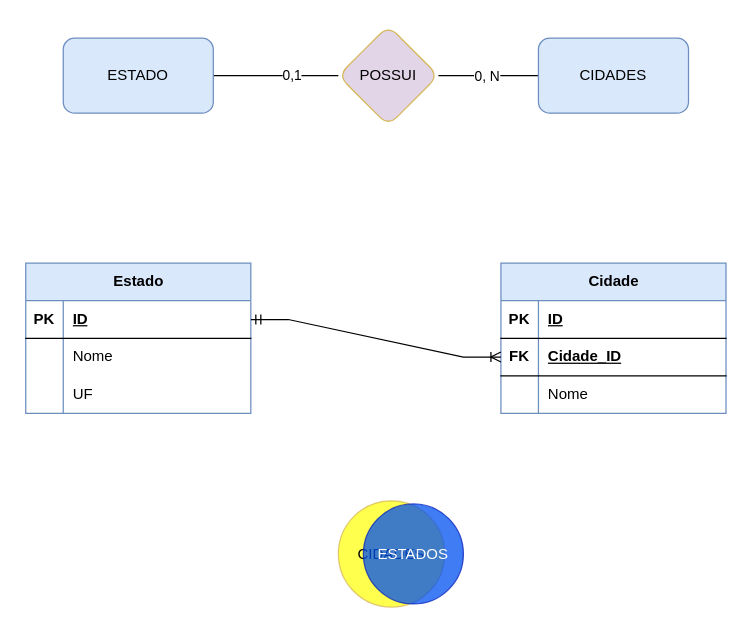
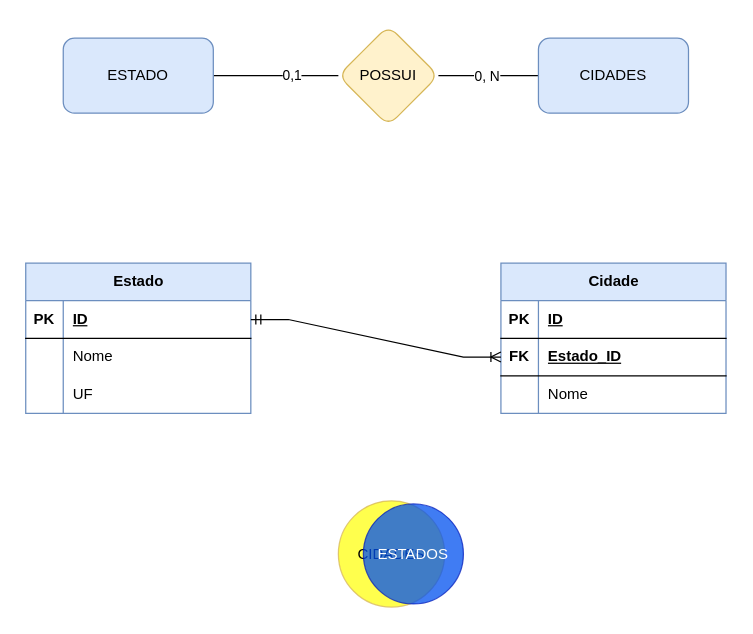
  <mxCell id="0" />
  <mxCell id="1" parent="0" />
  <mxCell id="2" value="" style="edgeStyle=orthogonalEdgeStyle;rounded=0;orthogonalLoop=1;jettySize=auto;html=1;endArrow=none;endFill=0;" edge="1" parent="1" source="4" target="7"><mxGeometry relative="1" as="geometry" /></mxCell>
  <mxCell id="3" value="0,1" style="edgeLabel;html=1;align=center;verticalAlign=middle;resizable=0;points=[];" vertex="1" connectable="0" parent="2"><mxGeometry x="0.233" y="1" relative="1" as="geometry"><mxPoint as="offset" /></mxGeometry></mxCell>
  <mxCell id="4" value="ESTADO" style="rounded=1;whiteSpace=wrap;html=1;fillColor=#dae8fc;strokeColor=#6c8ebf;" vertex="1" parent="1"><mxGeometry x="50" y="30" width="120" height="60" as="geometry" /></mxCell>
  <mxCell id="5" value="" style="edgeStyle=orthogonalEdgeStyle;rounded=0;orthogonalLoop=1;jettySize=auto;html=1;endArrow=none;endFill=0;" edge="1" parent="1" source="7" target="8"><mxGeometry relative="1" as="geometry" /></mxCell>
  <mxCell id="6" value="0, N" style="edgeLabel;html=1;align=center;verticalAlign=middle;resizable=0;points=[];" vertex="1" connectable="0" parent="5"><mxGeometry x="-0.046" y="-1" relative="1" as="geometry"><mxPoint y="-1" as="offset" /></mxGeometry></mxCell>
- <mxCell id="7" value="POSSUI" style="rhombus;whiteSpace=wrap;html=1;rounded=1;fillColor=#e1d5e7;strokeColor=#d6b656;" vertex="1" parent="1"><mxGeometry x="270" y="20" width="80" height="80" as="geometry" /></mxCell>
+ <mxCell id="7" value="POSSUI" style="rhombus;whiteSpace=wrap;html=1;rounded=1;fillColor=#fff2cc;strokeColor=#d6b656;" vertex="1" parent="1"><mxGeometry x="270" y="20" width="80" height="80" as="geometry" /></mxCell>
  <mxCell id="8" value="CIDADES" style="whiteSpace=wrap;html=1;rounded=1;fillColor=#dae8fc;strokeColor=#6c8ebf;" vertex="1" parent="1"><mxGeometry x="430" y="30" width="120" height="60" as="geometry" /></mxCell>
  <mxCell id="9" value="Estado" style="shape=table;startSize=30;container=1;collapsible=1;childLayout=tableLayout;fixedRows=1;rowLines=0;fontStyle=1;align=center;resizeLast=1;html=1;fillColor=#dae8fc;strokeColor=#6c8ebf;" vertex="1" parent="1"><mxGeometry x="20" y="210" width="180" height="120" as="geometry" /></mxCell>
  <mxCell id="10" value="" style="shape=tableRow;horizontal=0;startSize=0;swimlaneHead=0;swimlaneBody=0;fillColor=none;collapsible=0;dropTarget=0;points=[[0,0.5],[1,0.5]];portConstraint=eastwest;top=0;left=0;right=0;bottom=1;" vertex="1" parent="9"><mxGeometry y="30" width="180" height="30" as="geometry" /></mxCell>
  <mxCell id="11" value="PK" style="shape=partialRectangle;connectable=0;fillColor=none;top=0;left=0;bottom=0;right=0;fontStyle=1;overflow=hidden;whiteSpace=wrap;html=1;" vertex="1" parent="10"><mxGeometry width="30" height="30" as="geometry"><mxRectangle width="30" height="30" as="alternateBounds" /></mxGeometry></mxCell>
  <mxCell id="12" value="ID" style="shape=partialRectangle;connectable=0;fillColor=none;top=0;left=0;bottom=0;right=0;align=left;spacingLeft=6;fontStyle=5;overflow=hidden;whiteSpace=wrap;html=1;" vertex="1" parent="10"><mxGeometry x="30" width="150" height="30" as="geometry"><mxRectangle width="150" height="30" as="alternateBounds" /></mxGeometry></mxCell>
  <mxCell id="13" value="" style="shape=tableRow;horizontal=0;startSize=0;swimlaneHead=0;swimlaneBody=0;fillColor=none;collapsible=0;dropTarget=0;points=[[0,0.5],[1,0.5]];portConstraint=eastwest;top=0;left=0;right=0;bottom=0;" vertex="1" parent="9"><mxGeometry y="60" width="180" height="30" as="geometry" /></mxCell>
  <mxCell id="14" value="" style="shape=partialRectangle;connectable=0;fillColor=none;top=0;left=0;bottom=0;right=0;editable=1;overflow=hidden;whiteSpace=wrap;html=1;" vertex="1" parent="13"><mxGeometry width="30" height="30" as="geometry"><mxRectangle width="30" height="30" as="alternateBounds" /></mxGeometry></mxCell>
  <mxCell id="15" value="Nome" style="shape=partialRectangle;connectable=0;fillColor=none;top=0;left=0;bottom=0;right=0;align=left;spacingLeft=6;overflow=hidden;whiteSpace=wrap;html=1;" vertex="1" parent="13"><mxGeometry x="30" width="150" height="30" as="geometry"><mxRectangle width="150" height="30" as="alternateBounds" /></mxGeometry></mxCell>
  <mxCell id="16" value="" style="shape=tableRow;horizontal=0;startSize=0;swimlaneHead=0;swimlaneBody=0;fillColor=none;collapsible=0;dropTarget=0;points=[[0,0.5],[1,0.5]];portConstraint=eastwest;top=0;left=0;right=0;bottom=0;" vertex="1" parent="9"><mxGeometry y="90" width="180" height="30" as="geometry" /></mxCell>
  <mxCell id="17" value="" style="shape=partialRectangle;connectable=0;fillColor=none;top=0;left=0;bottom=0;right=0;editable=1;overflow=hidden;whiteSpace=wrap;html=1;" vertex="1" parent="16"><mxGeometry width="30" height="30" as="geometry"><mxRectangle width="30" height="30" as="alternateBounds" /></mxGeometry></mxCell>
  <mxCell id="18" value="UF" style="shape=partialRectangle;connectable=0;fillColor=none;top=0;left=0;bottom=0;right=0;align=left;spacingLeft=6;overflow=hidden;whiteSpace=wrap;html=1;" vertex="1" parent="16"><mxGeometry x="30" width="150" height="30" as="geometry"><mxRectangle width="150" height="30" as="alternateBounds" /></mxGeometry></mxCell>
  <mxCell id="19" value="Cidade" style="shape=table;startSize=30;container=1;collapsible=1;childLayout=tableLayout;fixedRows=1;rowLines=0;fontStyle=1;align=center;resizeLast=1;html=1;fillColor=#dae8fc;strokeColor=#6c8ebf;" vertex="1" parent="1"><mxGeometry x="400" y="210" width="180" height="120" as="geometry" /></mxCell>
  <mxCell id="20" value="" style="shape=tableRow;horizontal=0;startSize=0;swimlaneHead=0;swimlaneBody=0;fillColor=none;collapsible=0;dropTarget=0;points=[[0,0.5],[1,0.5]];portConstraint=eastwest;top=0;left=0;right=0;bottom=1;" vertex="1" parent="19"><mxGeometry y="30" width="180" height="30" as="geometry" /></mxCell>
  <mxCell id="21" value="PK" style="shape=partialRectangle;connectable=0;fillColor=none;top=0;left=0;bottom=0;right=0;fontStyle=1;overflow=hidden;whiteSpace=wrap;html=1;" vertex="1" parent="20"><mxGeometry width="30" height="30" as="geometry"><mxRectangle width="30" height="30" as="alternateBounds" /></mxGeometry></mxCell>
  <mxCell id="22" value="ID" style="shape=partialRectangle;connectable=0;fillColor=none;top=0;left=0;bottom=0;right=0;align=left;spacingLeft=6;fontStyle=5;overflow=hidden;whiteSpace=wrap;html=1;" vertex="1" parent="20"><mxGeometry x="30" width="150" height="30" as="geometry"><mxRectangle width="150" height="30" as="alternateBounds" /></mxGeometry></mxCell>
  <mxCell id="23" value="" style="shape=tableRow;horizontal=0;startSize=0;swimlaneHead=0;swimlaneBody=0;fillColor=none;collapsible=0;dropTarget=0;points=[[0,0.5],[1,0.5]];portConstraint=eastwest;top=0;left=0;right=0;bottom=1;" vertex="1" parent="19"><mxGeometry y="60" width="180" height="30" as="geometry" /></mxCell>
  <mxCell id="24" value="FK" style="shape=partialRectangle;connectable=0;fillColor=none;top=0;left=0;bottom=0;right=0;fontStyle=1;overflow=hidden;whiteSpace=wrap;html=1;" vertex="1" parent="23"><mxGeometry width="30" height="30" as="geometry"><mxRectangle width="30" height="30" as="alternateBounds" /></mxGeometry></mxCell>
- <mxCell id="25" value="Cidade_ID" style="shape=partialRectangle;connectable=0;fillColor=none;top=0;left=0;bottom=0;right=0;align=left;spacingLeft=6;fontStyle=5;overflow=hidden;whiteSpace=wrap;html=1;" vertex="1" parent="23"><mxGeometry x="30" width="150" height="30" as="geometry"><mxRectangle width="150" height="30" as="alternateBounds" /></mxGeometry></mxCell>
+ <mxCell id="25" value="Estado_ID" style="shape=partialRectangle;connectable=0;fillColor=none;top=0;left=0;bottom=0;right=0;align=left;spacingLeft=6;fontStyle=5;overflow=hidden;whiteSpace=wrap;html=1;" vertex="1" parent="23"><mxGeometry x="30" width="150" height="30" as="geometry"><mxRectangle width="150" height="30" as="alternateBounds" /></mxGeometry></mxCell>
  <mxCell id="26" value="" style="shape=tableRow;horizontal=0;startSize=0;swimlaneHead=0;swimlaneBody=0;fillColor=none;collapsible=0;dropTarget=0;points=[[0,0.5],[1,0.5]];portConstraint=eastwest;top=0;left=0;right=0;bottom=0;" vertex="1" parent="19"><mxGeometry y="90" width="180" height="30" as="geometry" /></mxCell>
  <mxCell id="27" value="" style="shape=partialRectangle;connectable=0;fillColor=none;top=0;left=0;bottom=0;right=0;editable=1;overflow=hidden;whiteSpace=wrap;html=1;" vertex="1" parent="26"><mxGeometry width="30" height="30" as="geometry"><mxRectangle width="30" height="30" as="alternateBounds" /></mxGeometry></mxCell>
  <mxCell id="28" value="Nome" style="shape=partialRectangle;connectable=0;fillColor=none;top=0;left=0;bottom=0;right=0;align=left;spacingLeft=6;overflow=hidden;whiteSpace=wrap;html=1;" vertex="1" parent="26"><mxGeometry x="30" width="150" height="30" as="geometry"><mxRectangle width="150" height="30" as="alternateBounds" /></mxGeometry></mxCell>
  <mxCell id="29" value="" style="edgeStyle=entityRelationEdgeStyle;fontSize=12;html=1;endArrow=ERoneToMany;startArrow=ERmandOne;rounded=0;exitX=1;exitY=0.5;exitDx=0;exitDy=0;entryX=0;entryY=0.5;entryDx=0;entryDy=0;" edge="1" parent="1" source="10" target="23"><mxGeometry width="100" height="100" relative="1" as="geometry"><mxPoint x="184" y="270" as="sourcePoint" /><mxPoint x="384" y="270" as="targetPoint" /></mxGeometry></mxCell>
  <mxCell id="30" value="CIDADES" style="ellipse;whiteSpace=wrap;html=1;aspect=fixed;fillColor=#FFFF12;strokeColor=#d6b656;opacity=75;" vertex="1" parent="1"><mxGeometry x="270" y="400" width="85" height="85" as="geometry" /></mxCell>
  <mxCell id="31" value="ESTADOS" style="ellipse;whiteSpace=wrap;html=1;aspect=fixed;fillColor=#0050ef;strokeColor=#001DBC;opacity=75;fontColor=#ffffff;" vertex="1" parent="1"><mxGeometry x="290" y="402.5" width="80" height="80" as="geometry" /></mxCell>
